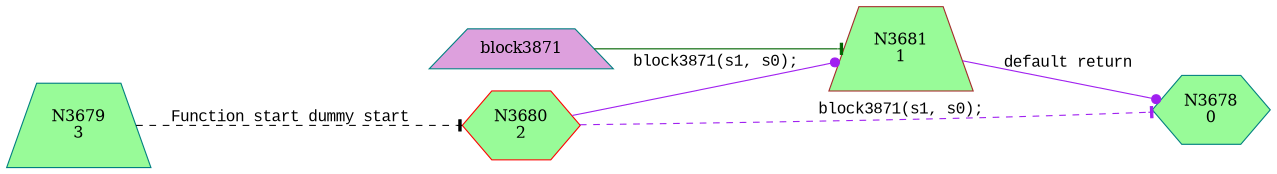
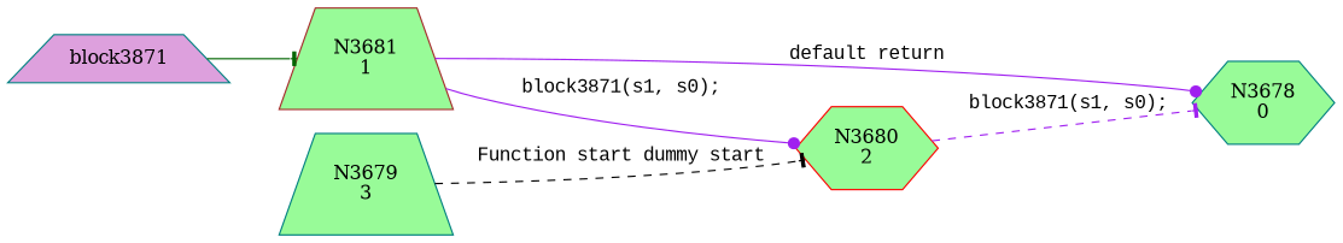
  digraph {
    rankdir=LR
    node [color=teal fillcolor=palegreen shape=trapezium style=filled]
    edge [arrowhead=tee color=purple fontname="Courier New" style=solid]
    n1 [color=red label="N3680\n2" shape=hexagon]
    n2 [color=brown label="N3681\n1"]
    n3 [label="N3678\n0" shape=hexagon]
    n4 [fillcolor=plum label=block3871]
    n5 [label="N3679\n3"]
-   n1 -> n2 [arrowhead=dot label="block3871(s1, s0);"]
+   n2 -> n1 [arrowhead=dot label="block3871(s1, s0);"]
    n1 -> n3 [label="block3871(s1, s0);" style=dashed]
    n2 -> n3 [arrowhead=dot label="default return"]
    n4 -> n2 [color=darkgreen]
    n5 -> n1 [color=black label="Function start dummy start" style=dashed]
  }
